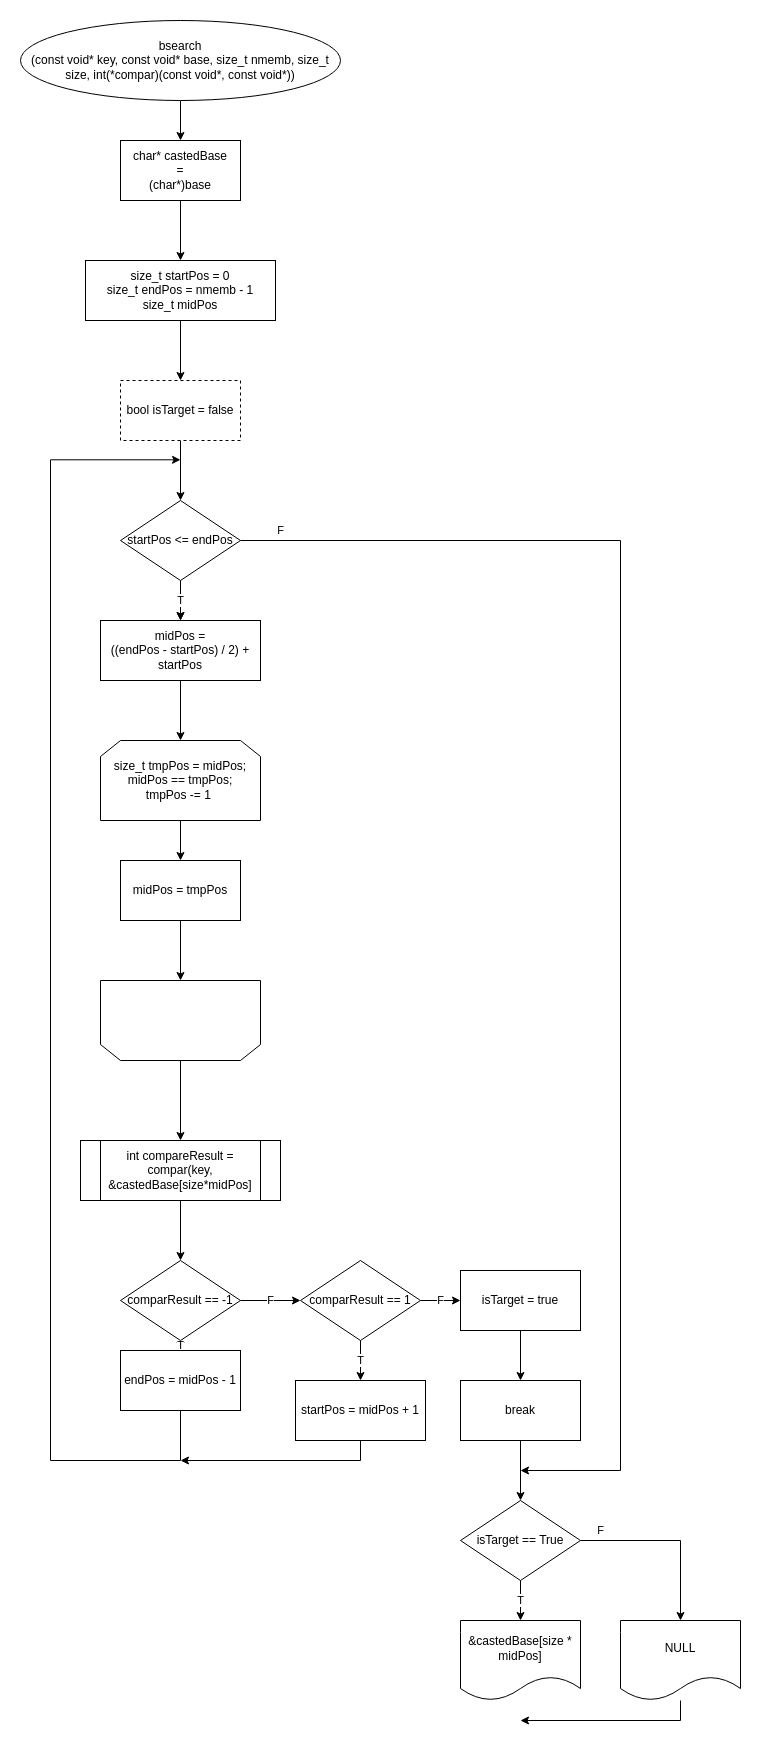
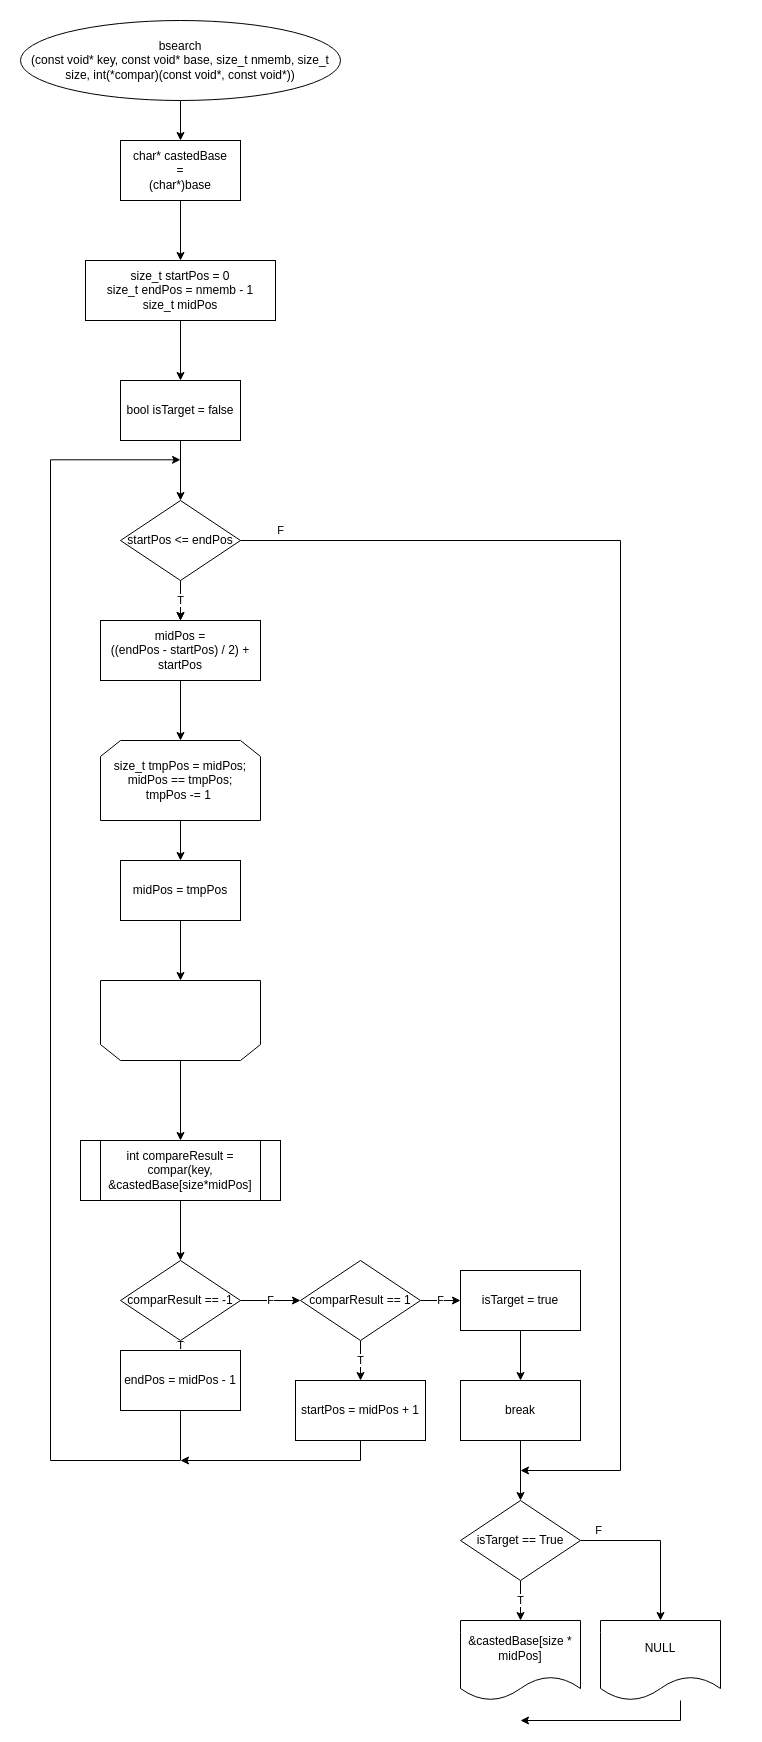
  <mxCell id="0" />
  <mxCell id="1" parent="0" />
  <mxCell id="2" style="edgeStyle=orthogonalEdgeStyle;rounded=0;orthogonalLoop=1;jettySize=auto;html=1;entryX=0.5;entryY=0;entryDx=0;entryDy=0;" edge="1" parent="1" source="3" target="5"><mxGeometry relative="1" as="geometry" /></mxCell>
  <mxCell id="3" value="bsearch&lt;br&gt;(const void* key, const void* base, size_t nmemb, size_t size, int(*compar)(const void*, const void*))" style="ellipse;whiteSpace=wrap;html=1;" vertex="1" parent="1"><mxGeometry x="20" y="20" width="320" height="80" as="geometry" /></mxCell>
  <mxCell id="4" style="edgeStyle=orthogonalEdgeStyle;rounded=0;orthogonalLoop=1;jettySize=auto;html=1;" edge="1" parent="1" source="5" target="7"><mxGeometry relative="1" as="geometry" /></mxCell>
  <mxCell id="5" value="char* castedBase&lt;br&gt;=&lt;br&gt;(char*)base" style="rounded=0;whiteSpace=wrap;html=1;" vertex="1" parent="1"><mxGeometry x="120" y="140" width="120" height="60" as="geometry" /></mxCell>
  <mxCell id="6" value="" style="edgeStyle=orthogonalEdgeStyle;rounded=0;orthogonalLoop=1;jettySize=auto;html=1;" edge="1" parent="1" source="7" target="9"><mxGeometry relative="1" as="geometry" /></mxCell>
  <mxCell id="7" value="size_t startPos = 0&lt;br&gt;size_t endPos = nmemb - 1&lt;br&gt;size_t midPos" style="rounded=0;whiteSpace=wrap;html=1;" vertex="1" parent="1"><mxGeometry x="85" y="260" width="190" height="60" as="geometry" /></mxCell>
  <mxCell id="8" value="" style="edgeStyle=orthogonalEdgeStyle;rounded=0;orthogonalLoop=1;jettySize=auto;html=1;" edge="1" parent="1" source="9" target="15"><mxGeometry relative="1" as="geometry" /></mxCell>
- <mxCell id="9" value="bool isTarget = false" style="rounded=0;whiteSpace=wrap;html=1;dashed=1;" vertex="1" parent="1"><mxGeometry x="120" y="380" width="120" height="60" as="geometry" /></mxCell>
+ <mxCell id="9" value="bool isTarget = false" style="rounded=0;whiteSpace=wrap;html=1;" vertex="1" parent="1"><mxGeometry x="120" y="380" width="120" height="60" as="geometry" /></mxCell>
  <mxCell id="10" value="" style="edgeStyle=orthogonalEdgeStyle;rounded=0;orthogonalLoop=1;jettySize=auto;html=1;" edge="1" parent="1" source="11" target="17"><mxGeometry relative="1" as="geometry" /></mxCell>
  <mxCell id="11" value="midPos =&lt;br&gt;((endPos - startPos) / 2) + startPos" style="rounded=0;whiteSpace=wrap;html=1;" vertex="1" parent="1"><mxGeometry x="100" y="620" width="160" height="60" as="geometry" /></mxCell>
  <mxCell id="12" value="" style="edgeStyle=orthogonalEdgeStyle;rounded=0;orthogonalLoop=1;jettySize=auto;html=1;" edge="1" parent="1" source="15" target="11"><mxGeometry relative="1" as="geometry" /></mxCell>
  <mxCell id="13" value="T" style="edgeStyle=orthogonalEdgeStyle;rounded=0;orthogonalLoop=1;jettySize=auto;html=1;" edge="1" parent="1" source="15" target="11"><mxGeometry relative="1" as="geometry" /></mxCell>
  <mxCell id="14" value="F" style="edgeStyle=orthogonalEdgeStyle;rounded=0;orthogonalLoop=1;jettySize=auto;html=1;" edge="1" parent="1" source="15"><mxGeometry x="-0.943" y="10" relative="1" as="geometry"><mxPoint x="520" y="1470" as="targetPoint" /><Array as="points"><mxPoint x="620" y="540" /><mxPoint x="620" y="1470" /></Array><mxPoint as="offset" /></mxGeometry></mxCell>
  <mxCell id="15" value="startPos &amp;lt;= endPos" style="rhombus;whiteSpace=wrap;html=1;" vertex="1" parent="1"><mxGeometry x="120" y="500" width="120" height="80" as="geometry" /></mxCell>
  <mxCell id="16" value="" style="edgeStyle=orthogonalEdgeStyle;rounded=0;orthogonalLoop=1;jettySize=auto;html=1;" edge="1" parent="1" source="17" target="21"><mxGeometry relative="1" as="geometry" /></mxCell>
  <mxCell id="17" value="size_t tmpPos = midPos; midPos == tmpPos;&lt;br&gt;tmpPos -= 1&amp;nbsp;" style="shape=loopLimit;whiteSpace=wrap;html=1;" vertex="1" parent="1"><mxGeometry x="100" y="740" width="160" height="80" as="geometry" /></mxCell>
  <mxCell id="18" value="" style="edgeStyle=orthogonalEdgeStyle;rounded=0;orthogonalLoop=1;jettySize=auto;html=1;" edge="1" parent="1" source="19" target="23"><mxGeometry relative="1" as="geometry" /></mxCell>
  <mxCell id="19" value="" style="shape=loopLimit;whiteSpace=wrap;html=1;flipV=1;" vertex="1" parent="1"><mxGeometry x="100" y="980" width="160" height="80" as="geometry" /></mxCell>
  <mxCell id="20" value="" style="edgeStyle=orthogonalEdgeStyle;rounded=0;orthogonalLoop=1;jettySize=auto;html=1;" edge="1" parent="1" source="21" target="19"><mxGeometry relative="1" as="geometry" /></mxCell>
  <mxCell id="21" value="midPos = tmpPos" style="rounded=0;whiteSpace=wrap;html=1;" vertex="1" parent="1"><mxGeometry x="120" y="860" width="120" height="60" as="geometry" /></mxCell>
  <mxCell id="22" value="" style="edgeStyle=orthogonalEdgeStyle;rounded=0;orthogonalLoop=1;jettySize=auto;html=1;" edge="1" parent="1" source="23" target="26"><mxGeometry relative="1" as="geometry" /></mxCell>
  <mxCell id="23" value="&lt;span style=&quot;&quot;&gt;int compareResult =&lt;/span&gt;&lt;br style=&quot;&quot;&gt;&lt;span style=&quot;&quot;&gt;compar(key, &amp;amp;castedBase[size*midPos]&lt;/span&gt;" style="shape=process;whiteSpace=wrap;html=1;backgroundOutline=1;" vertex="1" parent="1"><mxGeometry x="80" y="1140" width="200" height="60" as="geometry" /></mxCell>
  <mxCell id="24" value="T" style="edgeStyle=orthogonalEdgeStyle;rounded=0;orthogonalLoop=1;jettySize=auto;html=1;entryX=0.5;entryY=0;entryDx=0;entryDy=0;" edge="1" parent="1" source="26" target="28"><mxGeometry relative="1" as="geometry" /></mxCell>
  <mxCell id="25" value="F" style="edgeStyle=orthogonalEdgeStyle;rounded=0;orthogonalLoop=1;jettySize=auto;html=1;entryX=0;entryY=0.5;entryDx=0;entryDy=0;" edge="1" parent="1" source="26" target="31"><mxGeometry relative="1" as="geometry" /></mxCell>
  <mxCell id="26" value="comparResult == -1" style="rhombus;whiteSpace=wrap;html=1;" vertex="1" parent="1"><mxGeometry x="120" y="1260" width="120" height="80" as="geometry" /></mxCell>
  <mxCell id="27" style="edgeStyle=orthogonalEdgeStyle;rounded=0;orthogonalLoop=1;jettySize=auto;html=1;exitX=0.5;exitY=1;exitDx=0;exitDy=0;" edge="1" parent="1" source="28"><mxGeometry relative="1" as="geometry"><mxPoint x="180" y="459.31" as="targetPoint" /><Array as="points"><mxPoint x="180" y="1460" /><mxPoint x="50" y="1460" /><mxPoint x="50" y="459" /></Array></mxGeometry></mxCell>
  <mxCell id="28" value="endPos = midPos - 1" style="rounded=0;whiteSpace=wrap;html=1;" vertex="1" parent="1"><mxGeometry x="120" y="1350" width="120" height="60" as="geometry" /></mxCell>
  <mxCell id="29" value="T" style="edgeStyle=orthogonalEdgeStyle;rounded=0;orthogonalLoop=1;jettySize=auto;html=1;" edge="1" parent="1" source="31"><mxGeometry relative="1" as="geometry"><mxPoint x="360" y="1380" as="targetPoint" /></mxGeometry></mxCell>
  <mxCell id="30" value="F" style="edgeStyle=orthogonalEdgeStyle;rounded=0;orthogonalLoop=1;jettySize=auto;html=1;entryX=0;entryY=0.5;entryDx=0;entryDy=0;" edge="1" parent="1" source="31" target="35"><mxGeometry relative="1" as="geometry" /></mxCell>
  <mxCell id="31" value="comparResult == 1" style="rhombus;whiteSpace=wrap;html=1;" vertex="1" parent="1"><mxGeometry x="300" y="1260" width="120" height="80" as="geometry" /></mxCell>
  <mxCell id="32" style="edgeStyle=orthogonalEdgeStyle;rounded=0;orthogonalLoop=1;jettySize=auto;html=1;" edge="1" parent="1" source="33"><mxGeometry relative="1" as="geometry"><mxPoint x="180" y="1460" as="targetPoint" /><Array as="points"><mxPoint x="360" y="1460" /></Array></mxGeometry></mxCell>
  <mxCell id="33" value="startPos = midPos + 1" style="rounded=0;whiteSpace=wrap;html=1;" vertex="1" parent="1"><mxGeometry x="295" y="1380" width="130" height="60" as="geometry" /></mxCell>
  <mxCell id="34" style="edgeStyle=orthogonalEdgeStyle;rounded=0;orthogonalLoop=1;jettySize=auto;html=1;entryX=0.5;entryY=0;entryDx=0;entryDy=0;" edge="1" parent="1" source="35" target="37"><mxGeometry relative="1" as="geometry" /></mxCell>
  <mxCell id="35" value="isTarget = true" style="rounded=0;whiteSpace=wrap;html=1;" vertex="1" parent="1"><mxGeometry x="460" y="1270" width="120" height="60" as="geometry" /></mxCell>
  <mxCell id="36" style="edgeStyle=orthogonalEdgeStyle;rounded=0;orthogonalLoop=1;jettySize=auto;html=1;entryX=0.5;entryY=0;entryDx=0;entryDy=0;" edge="1" parent="1" source="37" target="41"><mxGeometry relative="1" as="geometry" /></mxCell>
  <mxCell id="37" value="break" style="rounded=0;whiteSpace=wrap;html=1;" vertex="1" parent="1"><mxGeometry x="460" y="1380" width="120" height="60" as="geometry" /></mxCell>
  <mxCell id="38" value="&amp;amp;castedBase[size * midPos]" style="shape=document;whiteSpace=wrap;html=1;boundedLbl=1;" vertex="1" parent="1"><mxGeometry x="460" y="1620" width="120" height="80" as="geometry" /></mxCell>
  <mxCell id="39" value="T" style="edgeStyle=orthogonalEdgeStyle;rounded=0;orthogonalLoop=1;jettySize=auto;html=1;" edge="1" parent="1" source="41" target="38"><mxGeometry relative="1" as="geometry" /></mxCell>
  <mxCell id="40" value="F" style="edgeStyle=orthogonalEdgeStyle;rounded=0;orthogonalLoop=1;jettySize=auto;html=1;entryX=0.5;entryY=0;entryDx=0;entryDy=0;" edge="1" parent="1" source="41" target="43"><mxGeometry x="-0.777" y="10" relative="1" as="geometry"><mxPoint as="offset" /></mxGeometry></mxCell>
  <mxCell id="41" value="isTarget == True" style="rhombus;whiteSpace=wrap;html=1;" vertex="1" parent="1"><mxGeometry x="460" y="1500" width="120" height="80" as="geometry" /></mxCell>
  <mxCell id="42" style="edgeStyle=orthogonalEdgeStyle;rounded=0;orthogonalLoop=1;jettySize=auto;html=1;" edge="1" parent="1" source="43"><mxGeometry relative="1" as="geometry"><mxPoint x="520" y="1720" as="targetPoint" /><Array as="points"><mxPoint x="680" y="1720" /></Array></mxGeometry></mxCell>
- <mxCell id="43" value="NULL" style="shape=document;whiteSpace=wrap;html=1;boundedLbl=1;" vertex="1" parent="1"><mxGeometry x="620" y="1620" width="120" height="80" as="geometry" /></mxCell>
+ <mxCell id="43" value="NULL" style="shape=document;whiteSpace=wrap;html=1;boundedLbl=1;" vertex="1" parent="1"><mxGeometry x="600" y="1620" width="120" height="80" as="geometry" /></mxCell>
